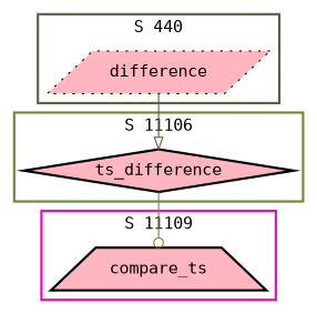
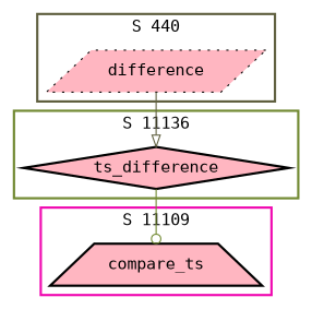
  digraph {
    fontname="DejaVu Sans Mono"
    node [color=black fillcolor=lightpink fontname="DejaVu Sans Mono" style="bold,filled"]
    edge [fontname="DejaVu Sans Mono"]
    n1 [label=ts_difference shape=diamond]
    n2 [label=compare_ts shape=trapezium]
    n3 [label=difference shape=parallelogram style="dotted,filled"]
    subgraph cluster_1 {
      color="#708830"
-     label="S 11106"
+     label="S 11136"
      style=bold
      n1
    }
    subgraph cluster_2 {
      color="#F008B0"
      label="S 11109"
      style=bold
      n2
    }
    subgraph cluster_3 {
      color="#606040"
      label="S 440"
      style=bold
      n3
    }
    n1 -> n2 [arrowhead=odot color="#708830"]
    n3 -> n1 [arrowhead=onormal color="#606040"]
  }
